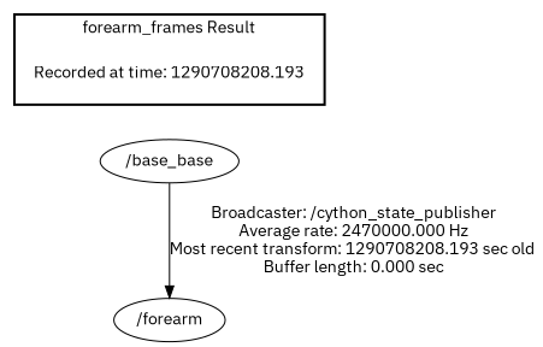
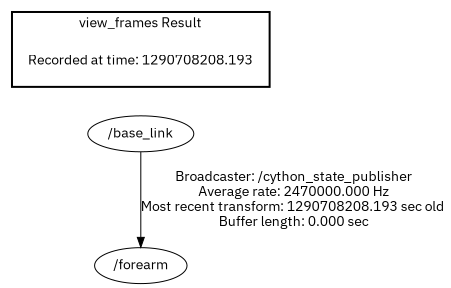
  digraph {
    fontname="IBM Plex Sans"
    node [fontname="IBM Plex Sans"]
    edge [fontname="IBM Plex Sans"]
    "Recorded at time: 1290708208.193" [shape=plaintext]
-   "/base_link" [label="/base_base"]
+   "/base_link"
    "/forearm"
    subgraph cluster_1 {
      color=black
-     label="forearm_frames Result"
+     label="view_frames Result"
      style=bold
      "Recorded at time: 1290708208.193"
    }
    "Recorded at time: 1290708208.193" -> "/base_link" [style=invis]
    "/base_link" -> "/forearm" [label="Broadcaster: /cython_state_publisher\nAverage rate: 2470000.000 Hz\nMost recent transform: 1290708208.193 sec old \nBuffer length: 0.000 sec\n"]
  }
